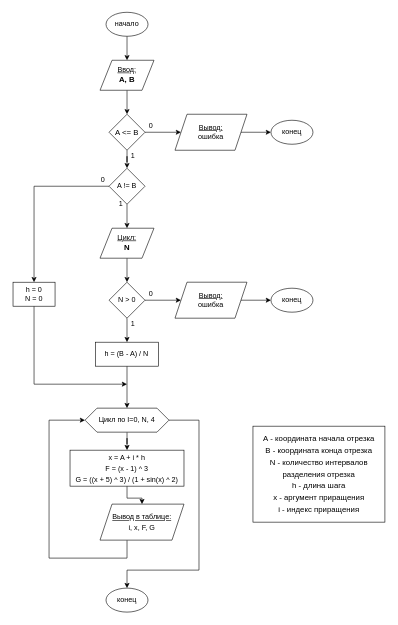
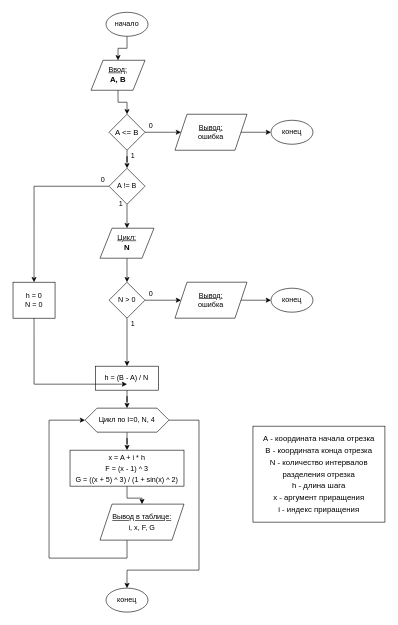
  <mxCell id="0" />
  <mxCell id="1" parent="0" />
  <mxCell id="2" value="" style="edgeStyle=orthogonalEdgeStyle;rounded=0;orthogonalLoop=1;jettySize=auto;html=1;" edge="1" parent="1" source="3" target="5"><mxGeometry relative="1" as="geometry" /></mxCell>
  <mxCell id="3" value="начало" style="ellipse;whiteSpace=wrap;html=1;" vertex="1" parent="1"><mxGeometry x="176" y="20" width="70" height="40" as="geometry" /></mxCell>
  <mxCell id="4" value="" style="edgeStyle=orthogonalEdgeStyle;rounded=0;orthogonalLoop=1;jettySize=auto;html=1;" edge="1" parent="1" source="5" target="8"><mxGeometry relative="1" as="geometry" /></mxCell>
- <mxCell id="5" value="&lt;p style=&quot;line-height: 1.3&quot;&gt;&lt;u&gt;Ввод:&lt;/u&gt;&lt;br&gt;&lt;span style=&quot;font-size: 13px&quot;&gt;&lt;b&gt;A, B&lt;/b&gt;&lt;/span&gt;&lt;/p&gt;" style="shape=parallelogram;perimeter=parallelogramPerimeter;whiteSpace=wrap;html=1;fixedSize=1;" vertex="1" parent="1"><mxGeometry x="166" y="100" width="90" height="50" as="geometry" /></mxCell>
+ <mxCell id="5" value="&lt;p style=&quot;line-height: 1.3&quot;&gt;&lt;u&gt;Ввод:&lt;/u&gt;&lt;br&gt;&lt;span style=&quot;font-size: 13px&quot;&gt;&lt;b&gt;A, B&lt;/b&gt;&lt;/span&gt;&lt;/p&gt;" style="shape=parallelogram;perimeter=parallelogramPerimeter;whiteSpace=wrap;html=1;fixedSize=1;" vertex="1" parent="1"><mxGeometry x="151" y="100" width="90" height="50" as="geometry" /></mxCell>
  <mxCell id="6" value="" style="edgeStyle=orthogonalEdgeStyle;rounded=0;orthogonalLoop=1;jettySize=auto;html=1;" edge="1" parent="1" source="8" target="10"><mxGeometry relative="1" as="geometry" /></mxCell>
  <mxCell id="7" value="" style="edgeStyle=orthogonalEdgeStyle;rounded=0;orthogonalLoop=1;jettySize=auto;html=1;entryX=0.5;entryY=0;entryDx=0;entryDy=0;" edge="1" parent="1" source="8" target="26"><mxGeometry relative="1" as="geometry"><mxPoint x="211" y="310" as="targetPoint" /></mxGeometry></mxCell>
  <mxCell id="8" value="&lt;span style=&quot;font-size: 13px&quot;&gt;A &amp;lt;= B&lt;/span&gt;" style="rhombus;whiteSpace=wrap;html=1;" vertex="1" parent="1"><mxGeometry x="181" y="190" width="60" height="60" as="geometry" /></mxCell>
  <mxCell id="9" style="edgeStyle=orthogonalEdgeStyle;rounded=0;orthogonalLoop=1;jettySize=auto;html=1;entryX=0;entryY=0.5;entryDx=0;entryDy=0;" edge="1" parent="1" source="10" target="35"><mxGeometry relative="1" as="geometry" /></mxCell>
  <mxCell id="10" value="&lt;p style=&quot;line-height: 1.3&quot;&gt;&lt;u&gt;Вывод:&lt;/u&gt;&lt;br&gt;ошибка&lt;/p&gt;" style="shape=parallelogram;perimeter=parallelogramPerimeter;whiteSpace=wrap;html=1;fixedSize=1;" vertex="1" parent="1"><mxGeometry x="291" y="190" width="120" height="60" as="geometry" /></mxCell>
  <mxCell id="11" value="0" style="text;html=1;strokeColor=none;fillColor=none;align=center;verticalAlign=middle;whiteSpace=wrap;rounded=0;" vertex="1" parent="1"><mxGeometry x="231" y="200" width="40" height="20" as="geometry" /></mxCell>
  <mxCell id="12" value="1" style="text;html=1;strokeColor=none;fillColor=none;align=center;verticalAlign=middle;whiteSpace=wrap;rounded=0;" vertex="1" parent="1"><mxGeometry x="201" y="250" width="40" height="20" as="geometry" /></mxCell>
  <mxCell id="13" value="&lt;span style=&quot;line-height: 1.5 ; font-size: 13px&quot;&gt;&lt;div&gt;А&amp;nbsp;- координата начала отрезка&lt;/div&gt;&lt;div&gt;&lt;span&gt;&#09;&lt;/span&gt;В&lt;span&gt;&#09;&lt;/span&gt;- координата конца отрезка&lt;/div&gt;&lt;div&gt;&lt;span&gt;&#09;&lt;/span&gt;N&lt;span&gt;&amp;nbsp;-&amp;nbsp;&lt;/span&gt;количество интервалов разделения отрезка&lt;/div&gt;&lt;div&gt;&lt;span&gt;&#09;&lt;/span&gt;h&lt;span&gt;&#09;&lt;/span&gt;- длина шага&lt;/div&gt;&lt;div&gt;&lt;span&gt;&#09;&lt;/span&gt;x&lt;span&gt;&amp;nbsp;-&amp;nbsp;&lt;/span&gt;аргумент приращения&lt;/div&gt;&lt;div&gt;&#09;i&#09;- индекс приращения&lt;/div&gt;&lt;/span&gt;" style="rounded=0;whiteSpace=wrap;html=1;fillColor=default;strokeColor=default;fontColor=default;" vertex="1" parent="1"><mxGeometry x="420.97" y="710" width="220" height="160" as="geometry" /></mxCell>
  <mxCell id="14" value="конец" style="ellipse;whiteSpace=wrap;html=1;" vertex="1" parent="1"><mxGeometry x="451" y="480" width="70" height="40" as="geometry" /></mxCell>
  <mxCell id="15" style="edgeStyle=orthogonalEdgeStyle;rounded=0;orthogonalLoop=1;jettySize=auto;html=1;exitX=0.5;exitY=1;exitDx=0;exitDy=0;entryX=0.5;entryY=0;entryDx=0;entryDy=0;" edge="1" parent="1" source="16" target="23"><mxGeometry relative="1" as="geometry"><mxPoint x="210.827" y="590" as="targetPoint" /></mxGeometry></mxCell>
  <mxCell id="16" value="N &amp;gt; 0" style="rhombus;whiteSpace=wrap;html=1;" vertex="1" parent="1"><mxGeometry x="180.97" y="470" width="60" height="60" as="geometry" /></mxCell>
  <mxCell id="17" value="" style="edgeStyle=orthogonalEdgeStyle;rounded=0;orthogonalLoop=1;jettySize=auto;html=1;exitX=1;exitY=0.5;exitDx=0;exitDy=0;" edge="1" parent="1" source="16" target="19"><mxGeometry relative="1" as="geometry"><mxPoint x="250.97" y="500" as="sourcePoint" /></mxGeometry></mxCell>
  <mxCell id="18" style="edgeStyle=orthogonalEdgeStyle;rounded=0;orthogonalLoop=1;jettySize=auto;html=1;entryX=0;entryY=0.5;entryDx=0;entryDy=0;" edge="1" parent="1" source="19" target="14"><mxGeometry relative="1" as="geometry" /></mxCell>
  <mxCell id="19" value="&lt;p style=&quot;line-height: 1.3&quot;&gt;&lt;u&gt;Вывод:&lt;/u&gt;&lt;br&gt;ошибка&lt;/p&gt;" style="shape=parallelogram;perimeter=parallelogramPerimeter;whiteSpace=wrap;html=1;fixedSize=1;" vertex="1" parent="1"><mxGeometry x="290.97" y="470" width="120" height="60" as="geometry" /></mxCell>
  <mxCell id="20" value="0" style="text;html=1;strokeColor=none;fillColor=none;align=center;verticalAlign=middle;whiteSpace=wrap;rounded=0;" vertex="1" parent="1"><mxGeometry x="230.97" y="480" width="40" height="20" as="geometry" /></mxCell>
  <mxCell id="21" value="1" style="text;html=1;strokeColor=none;fillColor=none;align=center;verticalAlign=middle;whiteSpace=wrap;rounded=0;" vertex="1" parent="1"><mxGeometry x="200.97" y="530" width="40" height="20" as="geometry" /></mxCell>
  <mxCell id="22" style="edgeStyle=orthogonalEdgeStyle;rounded=0;orthogonalLoop=1;jettySize=auto;html=1;entryX=0.5;entryY=0;entryDx=0;entryDy=0;" edge="1" parent="1" source="23" target="29"><mxGeometry relative="1" as="geometry" /></mxCell>
- <mxCell id="23" value="h = (B - A) / N" style="rounded=0;whiteSpace=wrap;html=1;" vertex="1" parent="1"><mxGeometry x="158.47" y="570" width="105" height="40" as="geometry" /></mxCell>
+ <mxCell id="23" value="h = (B - A) / N" style="rounded=0;whiteSpace=wrap;html=1;" vertex="1" parent="1"><mxGeometry x="158.47" y="610" width="105" height="40" as="geometry" /></mxCell>
  <mxCell id="24" style="edgeStyle=orthogonalEdgeStyle;rounded=0;orthogonalLoop=1;jettySize=auto;html=1;entryX=0.5;entryY=0;entryDx=0;entryDy=0;" edge="1" parent="1" source="26" target="37"><mxGeometry relative="1" as="geometry"><mxPoint x="211" y="380" as="targetPoint" /></mxGeometry></mxCell>
  <mxCell id="25" style="edgeStyle=orthogonalEdgeStyle;rounded=0;orthogonalLoop=1;jettySize=auto;html=1;entryX=0.5;entryY=0;entryDx=0;entryDy=0;" edge="1" parent="1" source="26" target="41"><mxGeometry relative="1" as="geometry"><mxPoint x="31" y="390" as="targetPoint" /></mxGeometry></mxCell>
  <mxCell id="26" value="A != B" style="rhombus;whiteSpace=wrap;html=1;" vertex="1" parent="1"><mxGeometry x="181" y="280" width="60" height="60" as="geometry" /></mxCell>
  <mxCell id="27" value="" style="edgeStyle=orthogonalEdgeStyle;rounded=0;orthogonalLoop=1;jettySize=auto;html=1;" edge="1" parent="1" source="29" target="31"><mxGeometry relative="1" as="geometry" /></mxCell>
  <mxCell id="28" style="edgeStyle=orthogonalEdgeStyle;rounded=0;orthogonalLoop=1;jettySize=auto;html=1;entryX=0.5;entryY=0;entryDx=0;entryDy=0;" edge="1" parent="1" source="29" target="34"><mxGeometry relative="1" as="geometry"><mxPoint x="210.97" y="970" as="targetPoint" /><Array as="points"><mxPoint x="330.97" y="700" /><mxPoint x="330.97" y="950" /><mxPoint x="210.97" y="950" /></Array></mxGeometry></mxCell>
  <mxCell id="29" value="Цикл по I=0, N, 4" style="shape=hexagon;perimeter=hexagonPerimeter2;whiteSpace=wrap;html=1;fixedSize=1;" vertex="1" parent="1"><mxGeometry x="140.97" y="680" width="140" height="40" as="geometry" /></mxCell>
  <mxCell id="30" style="edgeStyle=orthogonalEdgeStyle;rounded=0;orthogonalLoop=1;jettySize=auto;html=1;entryX=0.5;entryY=0;entryDx=0;entryDy=0;" edge="1" parent="1" source="31" target="33"><mxGeometry relative="1" as="geometry" /></mxCell>
  <mxCell id="31" value="&lt;p style=&quot;line-height: 1.5&quot;&gt;x = A + i * h&lt;br&gt;F = (x - 1) ^ 3&lt;br&gt;G = ((х + 5) ^ 3) / (1 + sin(x) ^ 2)&lt;/p&gt;" style="whiteSpace=wrap;html=1;" vertex="1" parent="1"><mxGeometry x="115.97" y="750" width="190" height="60" as="geometry" /></mxCell>
  <mxCell id="32" style="edgeStyle=orthogonalEdgeStyle;rounded=0;orthogonalLoop=1;jettySize=auto;html=1;entryX=0;entryY=0.5;entryDx=0;entryDy=0;" edge="1" parent="1" source="33" target="29"><mxGeometry relative="1" as="geometry"><Array as="points"><mxPoint x="210.97" y="930" /><mxPoint x="80.97" y="930" /><mxPoint x="80.97" y="700" /></Array></mxGeometry></mxCell>
  <mxCell id="33" value="&lt;p style=&quot;line-height: 1.4&quot;&gt;&lt;u&gt;Вывод в таблице:&lt;/u&gt;&lt;br&gt;i, x, F, G&lt;/p&gt;" style="shape=parallelogram;perimeter=parallelogramPerimeter;whiteSpace=wrap;html=1;fixedSize=1;" vertex="1" parent="1"><mxGeometry x="165.97" y="840" width="140" height="60" as="geometry" /></mxCell>
  <mxCell id="34" value="конец" style="ellipse;whiteSpace=wrap;html=1;" vertex="1" parent="1"><mxGeometry x="175.97" y="980" width="70" height="40" as="geometry" /></mxCell>
  <mxCell id="35" value="конец" style="ellipse;whiteSpace=wrap;html=1;" vertex="1" parent="1"><mxGeometry x="451" y="200" width="70" height="40" as="geometry" /></mxCell>
  <mxCell id="36" style="edgeStyle=orthogonalEdgeStyle;rounded=0;orthogonalLoop=1;jettySize=auto;html=1;entryX=0.5;entryY=0;entryDx=0;entryDy=0;" edge="1" parent="1" source="37" target="16"><mxGeometry relative="1" as="geometry" /></mxCell>
  <mxCell id="37" value="&lt;p style=&quot;line-height: 1.3&quot;&gt;&lt;u&gt;Цикл:&lt;/u&gt;&lt;br&gt;&lt;span style=&quot;font-size: 13px&quot;&gt;&lt;b&gt;N&lt;/b&gt;&lt;/span&gt;&lt;/p&gt;" style="shape=parallelogram;perimeter=parallelogramPerimeter;whiteSpace=wrap;html=1;fixedSize=1;" vertex="1" parent="1"><mxGeometry x="165.97" y="380" width="90" height="50" as="geometry" /></mxCell>
  <mxCell id="38" value="0" style="text;html=1;strokeColor=none;fillColor=none;align=center;verticalAlign=middle;whiteSpace=wrap;rounded=0;" vertex="1" parent="1"><mxGeometry x="151" y="290" width="40" height="20" as="geometry" /></mxCell>
  <mxCell id="39" value="1" style="text;html=1;strokeColor=none;fillColor=none;align=center;verticalAlign=middle;whiteSpace=wrap;rounded=0;" vertex="1" parent="1"><mxGeometry x="180.97" y="330" width="40" height="20" as="geometry" /></mxCell>
  <mxCell id="40" style="edgeStyle=orthogonalEdgeStyle;rounded=0;orthogonalLoop=1;jettySize=auto;html=1;exitX=0.5;exitY=1;exitDx=0;exitDy=0;" edge="1" parent="1" source="41"><mxGeometry relative="1" as="geometry"><mxPoint x="211" y="640" as="targetPoint" /><Array as="points"><mxPoint x="56" y="640" /></Array></mxGeometry></mxCell>
- <mxCell id="41" value="h = 0&lt;br&gt;N = 0" style="rounded=0;whiteSpace=wrap;html=1;" vertex="1" parent="1"><mxGeometry x="20.94" y="470" width="70.06" height="40" as="geometry" /></mxCell>
+ <mxCell id="41" value="h = 0&lt;br&gt;N = 0" style="rounded=0;whiteSpace=wrap;html=1;" vertex="1" parent="1"><mxGeometry x="20.94" y="470" width="70.06" height="60" as="geometry" /></mxCell>
